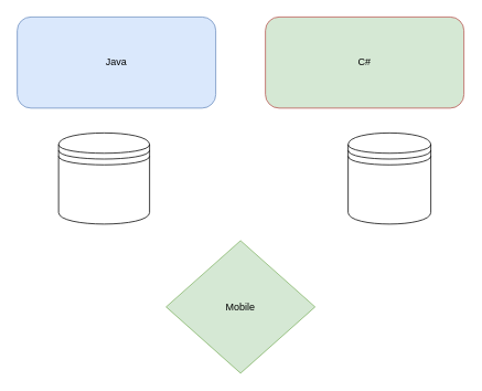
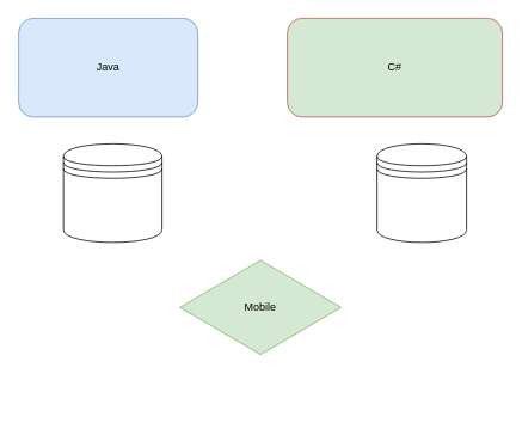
  <mxCell id="0" />
  <mxCell id="1" parent="0" />
- <mxCell id="2" value="Java" style="rounded=1;whiteSpace=wrap;html=1;fillColor=#dae8fc;strokeColor=#6c8ebf;" vertex="1" parent="1"><mxGeometry x="20" y="20" width="240" height="110" as="geometry" /></mxCell>
+ <mxCell id="2" value="Java" style="rounded=1;whiteSpace=wrap;html=1;fillColor=#dae8fc;strokeColor=#6c8ebf;" vertex="1" parent="1"><mxGeometry x="20" y="20" width="200" height="110" as="geometry" /></mxCell>
  <mxCell id="3" value="C#" style="rounded=1;whiteSpace=wrap;html=1;fillColor=#d5e8d4;strokeColor=#b85450;" vertex="1" parent="1"><mxGeometry x="320" y="20" width="240" height="110" as="geometry" /></mxCell>
- <mxCell id="4" value="Mobile" style="rhombus;whiteSpace=wrap;html=1;fillColor=#d5e8d4;strokeColor=#82b366;" vertex="1" parent="1"><mxGeometry x="200" y="290" width="180" height="160" as="geometry" /></mxCell>
+ <mxCell id="4" value="Mobile" style="rhombus;whiteSpace=wrap;html=1;fillColor=#d5e8d4;strokeColor=#82b366;" vertex="1" parent="1"><mxGeometry x="200" y="290" width="180" height="105" as="geometry" /></mxCell>
  <mxCell id="5" value="" style="shape=datastore;whiteSpace=wrap;html=1;" vertex="1" parent="1"><mxGeometry x="70" y="160" width="110" height="110" as="geometry" /></mxCell>
  <mxCell id="6" value="" style="shape=datastore;whiteSpace=wrap;html=1;" vertex="1" parent="1"><mxGeometry x="420" y="160" width="100" height="110" as="geometry" /></mxCell>
